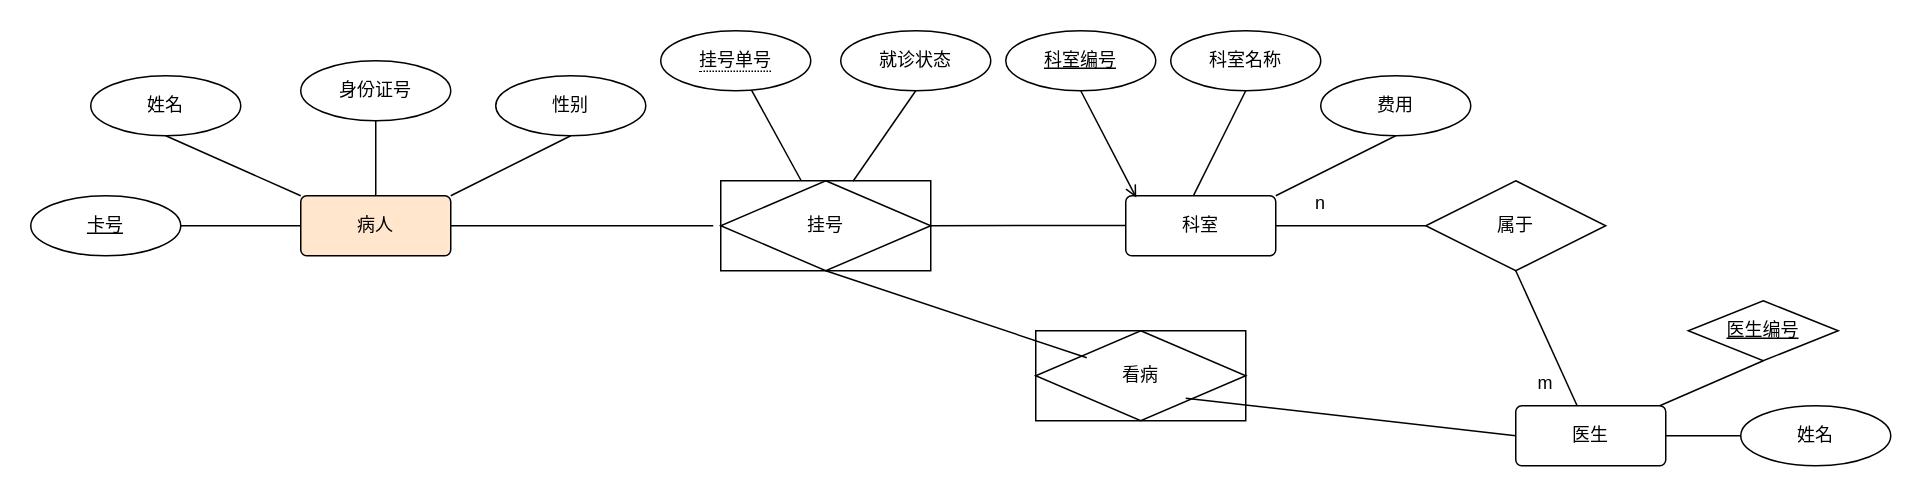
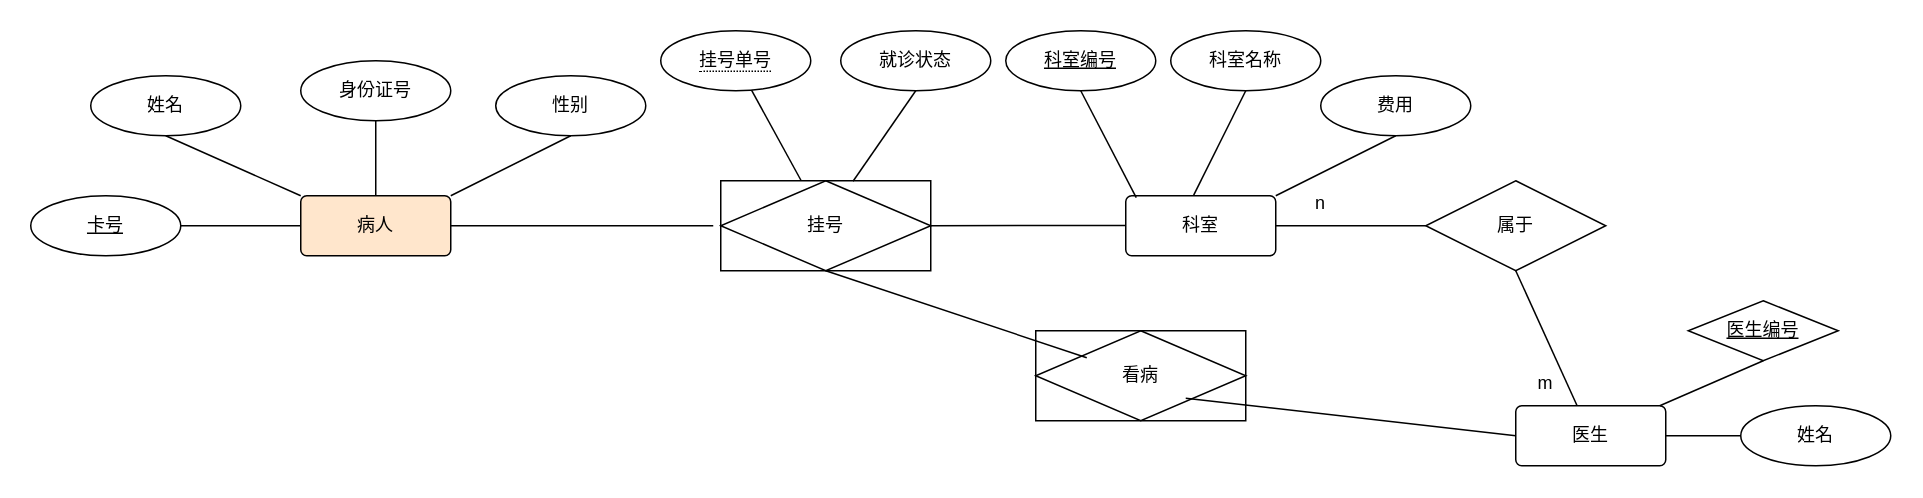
  <mxCell id="0" />
  <mxCell id="1" parent="0" />
  <mxCell id="2" style="edgeStyle=none;rounded=0;orthogonalLoop=1;jettySize=auto;html=1;exitX=1;exitY=0.5;exitDx=0;exitDy=0;entryX=0;entryY=0.5;entryDx=0;entryDy=0;endArrow=none;" edge="1" parent="1" source="4"><mxGeometry relative="1" as="geometry"><mxPoint x="475" y="150" as="targetPoint" /></mxGeometry></mxCell>
  <mxCell id="3" style="edgeStyle=none;rounded=0;orthogonalLoop=1;jettySize=auto;html=1;exitX=1;exitY=0;exitDx=0;exitDy=0;entryX=0.5;entryY=1;entryDx=0;entryDy=0;endArrow=none;" edge="1" parent="1" source="4" target="13"><mxGeometry relative="1" as="geometry" /></mxCell>
  <mxCell id="4" value="病人" style="rounded=1;arcSize=10;whiteSpace=wrap;html=1;align=center;fillColor=#ffe6cc;" vertex="1" parent="1"><mxGeometry x="200" y="130" width="100" height="40" as="geometry" /></mxCell>
  <mxCell id="5" value="科室" style="rounded=1;arcSize=10;whiteSpace=wrap;html=1;align=center;" vertex="1" parent="1"><mxGeometry x="750" y="130" width="100" height="40" as="geometry" /></mxCell>
  <mxCell id="6" value="" style="endArrow=none;html=1;rounded=0;exitX=1;exitY=0.5;exitDx=0;exitDy=0;" edge="1" parent="1" source="31"><mxGeometry relative="1" as="geometry"><mxPoint x="595" y="150" as="sourcePoint" /><mxPoint x="750" y="149.76" as="targetPoint" /></mxGeometry></mxCell>
  <mxCell id="7" style="edgeStyle=none;rounded=0;orthogonalLoop=1;jettySize=auto;html=1;exitX=1;exitY=0.5;exitDx=0;exitDy=0;entryX=0;entryY=0.5;entryDx=0;entryDy=0;endArrow=none;" edge="1" parent="1" source="8" target="4"><mxGeometry relative="1" as="geometry" /></mxCell>
  <mxCell id="8" value="卡号" style="ellipse;whiteSpace=wrap;html=1;align=center;fontStyle=4;dashed=0;labelBackgroundColor=#ffffff;strokeWidth=1;fillColor=none;" vertex="1" parent="1"><mxGeometry x="20" y="130" width="100" height="40" as="geometry" /></mxCell>
  <mxCell id="9" style="edgeStyle=none;rounded=0;orthogonalLoop=1;jettySize=auto;html=1;exitX=0.5;exitY=1;exitDx=0;exitDy=0;entryX=0;entryY=0;entryDx=0;entryDy=0;endArrow=none;" edge="1" parent="1" source="10" target="4"><mxGeometry relative="1" as="geometry" /></mxCell>
  <mxCell id="10" value="姓名" style="ellipse;whiteSpace=wrap;html=1;align=center;dashed=0;labelBackgroundColor=#ffffff;strokeWidth=1;fillColor=none;" vertex="1" parent="1"><mxGeometry x="60" y="50" width="100" height="40" as="geometry" /></mxCell>
  <mxCell id="11" value="" style="edgeStyle=none;rounded=0;orthogonalLoop=1;jettySize=auto;html=1;endArrow=none;" edge="1" parent="1" source="12" target="4"><mxGeometry relative="1" as="geometry" /></mxCell>
  <mxCell id="12" value="身份证号" style="ellipse;whiteSpace=wrap;html=1;align=center;dashed=0;labelBackgroundColor=#ffffff;strokeWidth=1;fillColor=none;" vertex="1" parent="1"><mxGeometry x="200" y="40" width="100" height="40" as="geometry" /></mxCell>
  <mxCell id="13" value="性别" style="ellipse;whiteSpace=wrap;html=1;align=center;dashed=0;labelBackgroundColor=#ffffff;strokeWidth=1;fillColor=none;" vertex="1" parent="1"><mxGeometry x="330" y="50" width="100" height="40" as="geometry" /></mxCell>
- <mxCell id="14" style="edgeStyle=none;rounded=0;orthogonalLoop=1;jettySize=auto;html=1;exitX=0.5;exitY=1;exitDx=0;exitDy=0;entryX=0.07;entryY=0.031;entryDx=0;entryDy=0;entryPerimeter=0;endArrow=open;" edge="1" parent="1" source="15" target="5"><mxGeometry relative="1" as="geometry" /></mxCell>
+ <mxCell id="14" style="edgeStyle=none;rounded=0;orthogonalLoop=1;jettySize=auto;html=1;exitX=0.5;exitY=1;exitDx=0;exitDy=0;entryX=0.07;entryY=0.031;entryDx=0;entryDy=0;entryPerimeter=0;endArrow=none;" edge="1" parent="1" source="15" target="5"><mxGeometry relative="1" as="geometry" /></mxCell>
  <mxCell id="15" value="科室编号" style="ellipse;whiteSpace=wrap;html=1;align=center;fontStyle=4;dashed=0;labelBackgroundColor=#ffffff;strokeWidth=1;fillColor=none;" vertex="1" parent="1"><mxGeometry x="670" y="20" width="100" height="40" as="geometry" /></mxCell>
  <mxCell id="16" style="edgeStyle=none;rounded=0;orthogonalLoop=1;jettySize=auto;html=1;exitX=0.5;exitY=1;exitDx=0;exitDy=0;entryX=0.453;entryY=-0.011;entryDx=0;entryDy=0;entryPerimeter=0;endArrow=none;" edge="1" parent="1" source="17" target="5"><mxGeometry relative="1" as="geometry" /></mxCell>
  <mxCell id="17" value="科室名称" style="ellipse;whiteSpace=wrap;html=1;align=center;dashed=0;labelBackgroundColor=#ffffff;strokeWidth=1;fillColor=none;" vertex="1" parent="1"><mxGeometry x="780" y="20" width="100" height="40" as="geometry" /></mxCell>
  <mxCell id="18" value="医生" style="rounded=1;arcSize=10;whiteSpace=wrap;html=1;align=center;dashed=0;labelBackgroundColor=#ffffff;strokeWidth=1;fillColor=none;" vertex="1" parent="1"><mxGeometry x="1010" y="270" width="100" height="40" as="geometry" /></mxCell>
  <mxCell id="19" style="edgeStyle=none;rounded=0;orthogonalLoop=1;jettySize=auto;html=1;exitX=0.5;exitY=1;exitDx=0;exitDy=0;endArrow=none;" edge="1" parent="1" source="20" target="18"><mxGeometry relative="1" as="geometry" /></mxCell>
  <mxCell id="20" value="医生编号" style="rhombus;whiteSpace=wrap;html=1;align=center;fontStyle=4;dashed=0;labelBackgroundColor=#ffffff;strokeWidth=1;fillColor=none;" vertex="1" parent="1"><mxGeometry x="1125" y="200" width="100" height="40" as="geometry" /></mxCell>
  <mxCell id="21" value="" style="edgeStyle=none;rounded=0;orthogonalLoop=1;jettySize=auto;html=1;endArrow=none;" edge="1" parent="1" source="22" target="18"><mxGeometry relative="1" as="geometry" /></mxCell>
  <mxCell id="22" value="姓名" style="ellipse;whiteSpace=wrap;html=1;align=center;dashed=0;labelBackgroundColor=#ffffff;strokeWidth=1;fillColor=none;" vertex="1" parent="1"><mxGeometry x="1160" y="270" width="100" height="40" as="geometry" /></mxCell>
  <mxCell id="23" value="" style="edgeStyle=none;rounded=0;orthogonalLoop=1;jettySize=auto;html=1;endArrow=none;" edge="1" parent="1" source="25" target="5"><mxGeometry relative="1" as="geometry" /></mxCell>
  <mxCell id="24" value="" style="edgeStyle=none;rounded=0;orthogonalLoop=1;jettySize=auto;html=1;endArrow=none;exitX=0.5;exitY=1;exitDx=0;exitDy=0;" edge="1" parent="1" source="25" target="18"><mxGeometry relative="1" as="geometry"><mxPoint x="950" y="170" as="sourcePoint" /></mxGeometry></mxCell>
  <mxCell id="25" value="属于" style="shape=rhombus;perimeter=rhombusPerimeter;whiteSpace=wrap;html=1;align=center;dashed=0;labelBackgroundColor=#ffffff;strokeWidth=1;fillColor=none;" vertex="1" parent="1"><mxGeometry x="950" y="120" width="120" height="60" as="geometry" /></mxCell>
  <mxCell id="26" value="n" style="text;html=1;strokeColor=none;fillColor=none;align=center;verticalAlign=middle;whiteSpace=wrap;rounded=0;dashed=0;labelBackgroundColor=#ffffff;" vertex="1" parent="1"><mxGeometry x="850" y="120" width="60" height="30" as="geometry" /></mxCell>
  <mxCell id="27" value="m" style="text;html=1;strokeColor=none;fillColor=none;align=center;verticalAlign=middle;whiteSpace=wrap;rounded=0;dashed=0;labelBackgroundColor=#ffffff;" vertex="1" parent="1"><mxGeometry x="1000" y="240" width="60" height="30" as="geometry" /></mxCell>
  <mxCell id="28" style="edgeStyle=none;rounded=0;orthogonalLoop=1;jettySize=auto;html=1;exitX=0.5;exitY=1;exitDx=0;exitDy=0;entryX=0.63;entryY=0.006;entryDx=0;entryDy=0;entryPerimeter=0;endArrow=none;" edge="1" parent="1" source="29" target="31"><mxGeometry relative="1" as="geometry" /></mxCell>
  <mxCell id="29" value="就诊状态" style="ellipse;whiteSpace=wrap;html=1;align=center;dashed=0;labelBackgroundColor=#ffffff;strokeWidth=1;fillColor=none;" vertex="1" parent="1"><mxGeometry x="560" y="20" width="100" height="40" as="geometry" /></mxCell>
  <mxCell id="30" style="edgeStyle=none;rounded=0;orthogonalLoop=1;jettySize=auto;html=1;exitX=0.5;exitY=1;exitDx=0;exitDy=0;endArrow=none;" edge="1" parent="1" source="31"><mxGeometry relative="1" as="geometry"><mxPoint x="724" y="238" as="targetPoint" /></mxGeometry></mxCell>
  <mxCell id="31" value="挂号" style="shape=associativeEntity;whiteSpace=wrap;html=1;align=center;dashed=0;labelBackgroundColor=#ffffff;strokeWidth=1;fillColor=none;" vertex="1" parent="1"><mxGeometry x="480" y="120" width="140" height="60" as="geometry" /></mxCell>
  <mxCell id="32" value="" style="edgeStyle=none;rounded=0;orthogonalLoop=1;jettySize=auto;html=1;endArrow=none;" edge="1" parent="1" source="33" target="31"><mxGeometry relative="1" as="geometry" /></mxCell>
  <mxCell id="33" value="&lt;span style=&quot;border-bottom: 1px dotted&quot;&gt;挂号单号&lt;/span&gt;" style="ellipse;whiteSpace=wrap;html=1;align=center;dashed=0;labelBackgroundColor=#ffffff;strokeWidth=1;fillColor=none;" vertex="1" parent="1"><mxGeometry x="440" y="20" width="100" height="40" as="geometry" /></mxCell>
  <mxCell id="34" style="edgeStyle=none;rounded=0;orthogonalLoop=1;jettySize=auto;html=1;exitX=0.5;exitY=1;exitDx=0;exitDy=0;entryX=1;entryY=0;entryDx=0;entryDy=0;endArrow=none;" edge="1" parent="1" source="35" target="5"><mxGeometry relative="1" as="geometry" /></mxCell>
  <mxCell id="35" value="费用" style="ellipse;whiteSpace=wrap;html=1;align=center;dashed=0;labelBackgroundColor=#ffffff;strokeWidth=1;fillColor=none;" vertex="1" parent="1"><mxGeometry x="880" y="50" width="100" height="40" as="geometry" /></mxCell>
  <mxCell id="36" style="edgeStyle=none;rounded=0;orthogonalLoop=1;jettySize=auto;html=1;exitX=1;exitY=1;exitDx=0;exitDy=0;entryX=0;entryY=0.5;entryDx=0;entryDy=0;endArrow=none;" edge="1" parent="1" target="18"><mxGeometry relative="1" as="geometry"><mxPoint x="790" y="265" as="sourcePoint" /></mxGeometry></mxCell>
  <mxCell id="37" value="看病" style="shape=associativeEntity;whiteSpace=wrap;html=1;align=center;dashed=0;labelBackgroundColor=#ffffff;strokeWidth=1;fillColor=none;" vertex="1" parent="1"><mxGeometry x="690" y="220" width="140" height="60" as="geometry" /></mxCell>
